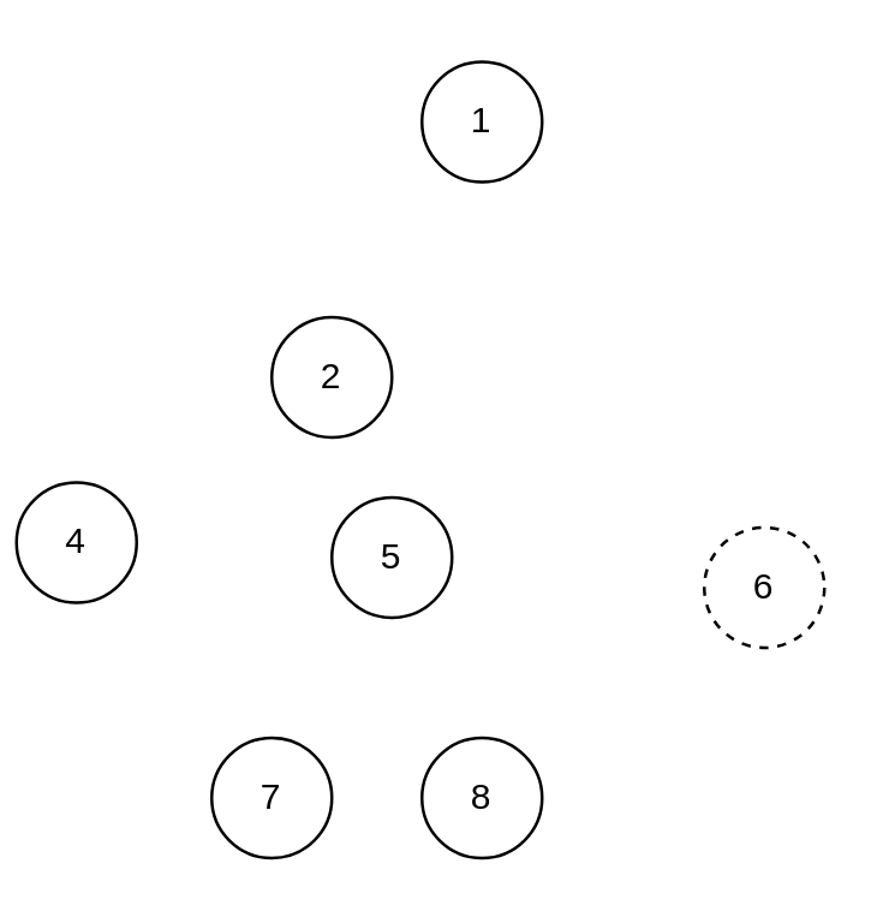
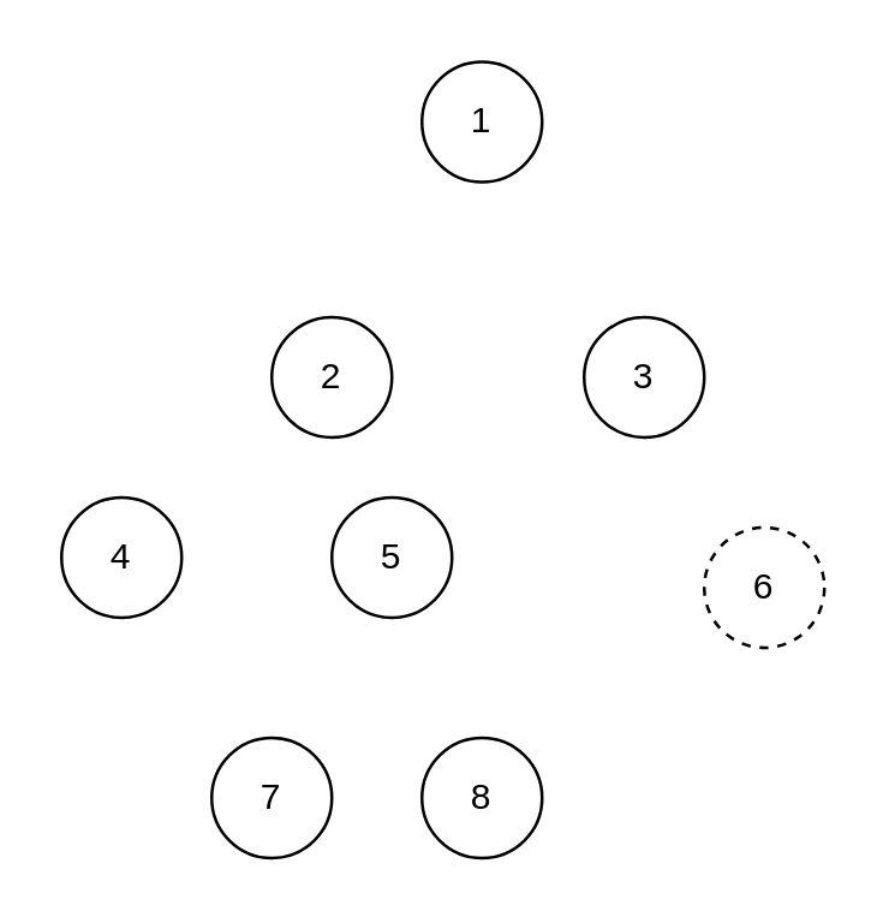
  <mxCell id="0" />
  <mxCell id="1" parent="0" />
  <mxCell id="2" value="1" style="ellipse;whiteSpace=wrap;html=1;aspect=fixed;" vertex="1" parent="1"><mxGeometry x="140" y="20" width="40" height="40" as="geometry" /></mxCell>
  <mxCell id="3" value="2" style="ellipse;whiteSpace=wrap;html=1;aspect=fixed;" vertex="1" parent="1"><mxGeometry x="90" y="105" width="40" height="40" as="geometry" /></mxCell>
- <mxCell id="5" value="4" style="ellipse;whiteSpace=wrap;html=1;aspect=fixed;" vertex="1" parent="1"><mxGeometry x="5" y="160" width="40" height="40" as="geometry" /></mxCell>
+ <mxCell id="4" value="3" style="ellipse;whiteSpace=wrap;html=1;aspect=fixed;" vertex="1" parent="1"><mxGeometry x="194" y="105" width="40" height="40" as="geometry" /></mxCell>
+ <mxCell id="5" value="4" style="ellipse;whiteSpace=wrap;html=1;aspect=fixed;" vertex="1" parent="1"><mxGeometry x="20" y="165" width="40" height="40" as="geometry" /></mxCell>
  <mxCell id="6" value="5" style="ellipse;whiteSpace=wrap;html=1;aspect=fixed;" vertex="1" parent="1"><mxGeometry x="110" y="165" width="40" height="40" as="geometry" /></mxCell>
  <mxCell id="7" value="6" style="ellipse;whiteSpace=wrap;html=1;aspect=fixed;dashed=1;" vertex="1" parent="1"><mxGeometry x="234" y="175" width="40" height="40" as="geometry" /></mxCell>
  <mxCell id="8" value="7" style="ellipse;whiteSpace=wrap;html=1;aspect=fixed;" vertex="1" parent="1"><mxGeometry x="70" y="245" width="40" height="40" as="geometry" /></mxCell>
  <mxCell id="9" value="8" style="ellipse;whiteSpace=wrap;html=1;aspect=fixed;" vertex="1" parent="1"><mxGeometry x="140" y="245" width="40" height="40" as="geometry" /></mxCell>
